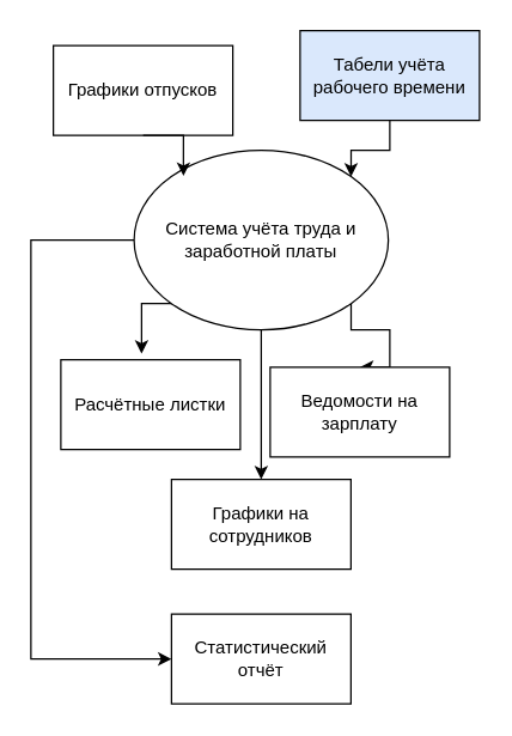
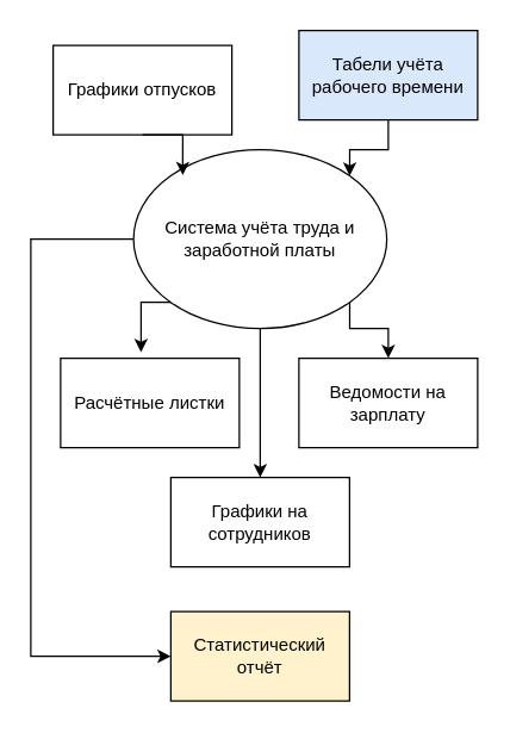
  <mxCell id="0" />
  <mxCell id="1" parent="0" />
  <mxCell id="2" style="edgeStyle=orthogonalEdgeStyle;rounded=0;orthogonalLoop=1;jettySize=auto;html=1;exitX=1;exitY=0;exitDx=0;exitDy=0;entryX=0.5;entryY=0;entryDx=0;entryDy=0;" edge="1" parent="1" source="5" target="11"><mxGeometry relative="1" as="geometry"><Array as="points"><mxPoint x="234" y="220" /><mxPoint x="260" y="220" /></Array></mxGeometry></mxCell>
  <mxCell id="3" style="edgeStyle=orthogonalEdgeStyle;rounded=0;orthogonalLoop=1;jettySize=auto;html=1;exitX=1;exitY=0.5;exitDx=0;exitDy=0;entryX=0.5;entryY=0;entryDx=0;entryDy=0;" edge="1" parent="1" source="5" target="9"><mxGeometry relative="1" as="geometry" /></mxCell>
  <mxCell id="4" style="edgeStyle=orthogonalEdgeStyle;rounded=0;orthogonalLoop=1;jettySize=auto;html=1;exitX=0.5;exitY=1;exitDx=0;exitDy=0;entryX=0;entryY=0.5;entryDx=0;entryDy=0;" edge="1" parent="1" source="5" target="12"><mxGeometry relative="1" as="geometry"><mxPoint x="10" y="440" as="targetPoint" /><Array as="points"><mxPoint x="20" y="160" /><mxPoint x="20" y="440" /></Array></mxGeometry></mxCell>
  <mxCell id="5" value="Система учёта труда и заработной платы" style="ellipse;whiteSpace=wrap;html=1;direction=south;" vertex="1" parent="1"><mxGeometry x="89" y="100" width="170" height="120" as="geometry" /></mxCell>
  <mxCell id="6" value="Графики отпусков" style="rounded=0;whiteSpace=wrap;html=1;" vertex="1" parent="1"><mxGeometry x="35" y="30" width="120" height="60" as="geometry" /></mxCell>
  <mxCell id="7" style="edgeStyle=orthogonalEdgeStyle;rounded=0;orthogonalLoop=1;jettySize=auto;html=1;exitX=0.5;exitY=1;exitDx=0;exitDy=0;entryX=0;entryY=0;entryDx=0;entryDy=0;" edge="1" parent="1" source="8" target="5"><mxGeometry relative="1" as="geometry" /></mxCell>
  <mxCell id="8" value="Табели учёта рабочего времени" style="rounded=0;whiteSpace=wrap;html=1;fillColor=#dae8fc;" vertex="1" parent="1"><mxGeometry x="200" y="20" width="120" height="60" as="geometry" /></mxCell>
  <mxCell id="9" value="Графики на сотрудников" style="rounded=0;whiteSpace=wrap;html=1;" vertex="1" parent="1"><mxGeometry x="114" y="320" width="120" height="60" as="geometry" /></mxCell>
  <mxCell id="10" value="Расчётные листки" style="rounded=0;whiteSpace=wrap;html=1;" vertex="1" parent="1"><mxGeometry x="40" y="240" width="120" height="60" as="geometry" /></mxCell>
- <mxCell id="11" value="Ведомости на зарплату" style="rounded=0;whiteSpace=wrap;html=1;" vertex="1" parent="1"><mxGeometry x="180" y="245" width="120" height="60" as="geometry" /></mxCell>
- <mxCell id="12" value="Статистический отчёт" style="rounded=0;whiteSpace=wrap;html=1;" vertex="1" parent="1"><mxGeometry x="114" y="410" width="120" height="60" as="geometry" /></mxCell>
+ <mxCell id="11" value="Ведомости на зарплату" style="rounded=0;whiteSpace=wrap;html=1;" vertex="1" parent="1"><mxGeometry x="200" y="240" width="120" height="60" as="geometry" /></mxCell>
+ <mxCell id="12" value="Статистический отчёт" style="rounded=0;whiteSpace=wrap;html=1;fillColor=#fff2cc;" vertex="1" parent="1"><mxGeometry x="114" y="410" width="120" height="60" as="geometry" /></mxCell>
  <mxCell id="13" style="edgeStyle=orthogonalEdgeStyle;rounded=0;orthogonalLoop=1;jettySize=auto;html=1;exitX=0.5;exitY=1;exitDx=0;exitDy=0;entryX=0.142;entryY=0.806;entryDx=0;entryDy=0;entryPerimeter=0;" edge="1" parent="1" source="6" target="5"><mxGeometry relative="1" as="geometry" /></mxCell>
  <mxCell id="14" style="edgeStyle=orthogonalEdgeStyle;rounded=0;orthogonalLoop=1;jettySize=auto;html=1;exitX=1;exitY=1;exitDx=0;exitDy=0;entryX=0.45;entryY=-0.067;entryDx=0;entryDy=0;entryPerimeter=0;" edge="1" parent="1" source="5" target="10"><mxGeometry relative="1" as="geometry" /></mxCell>
